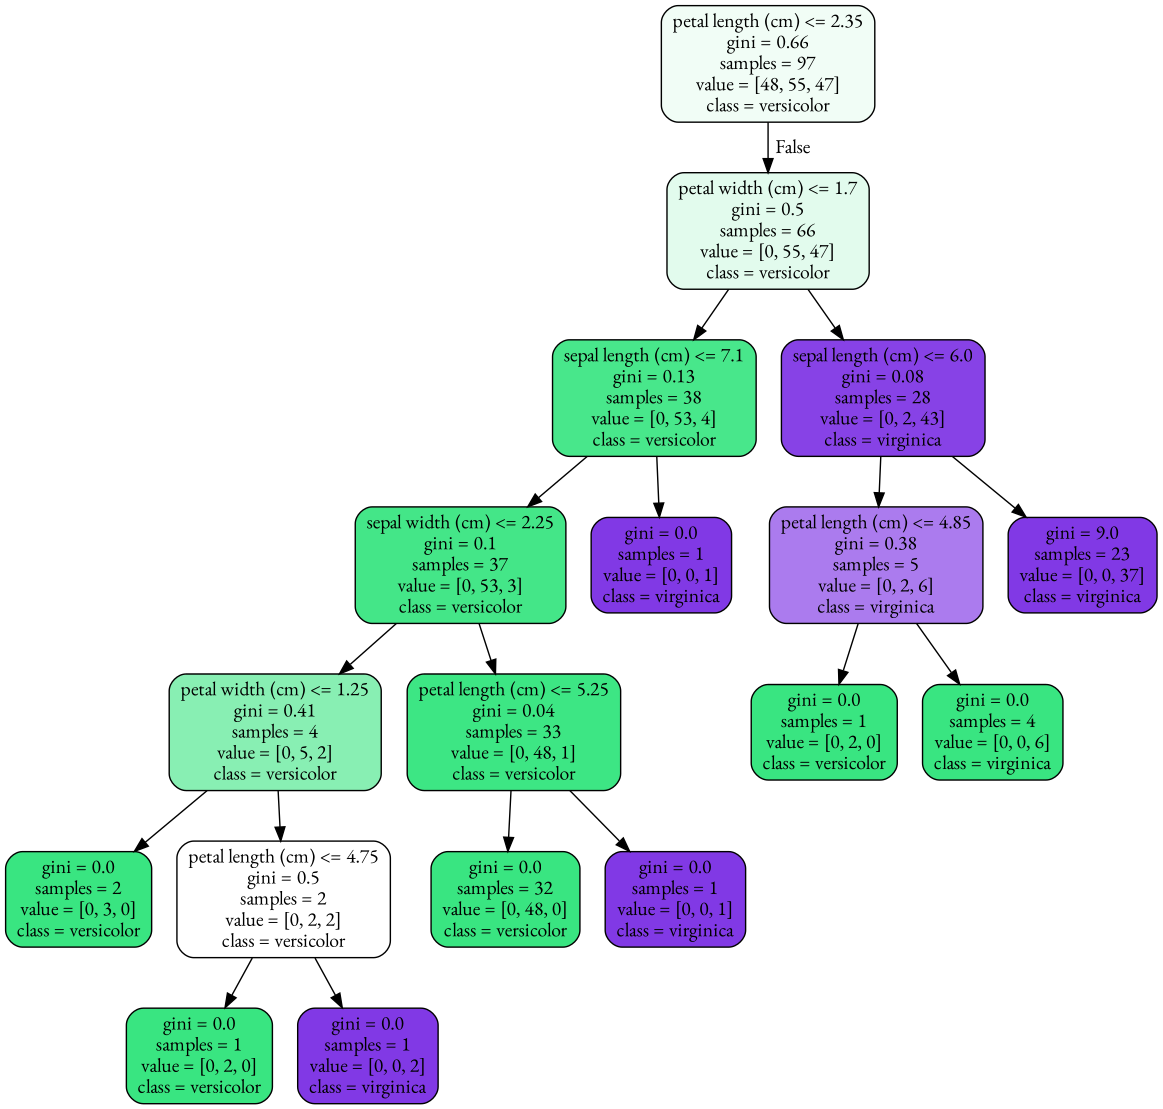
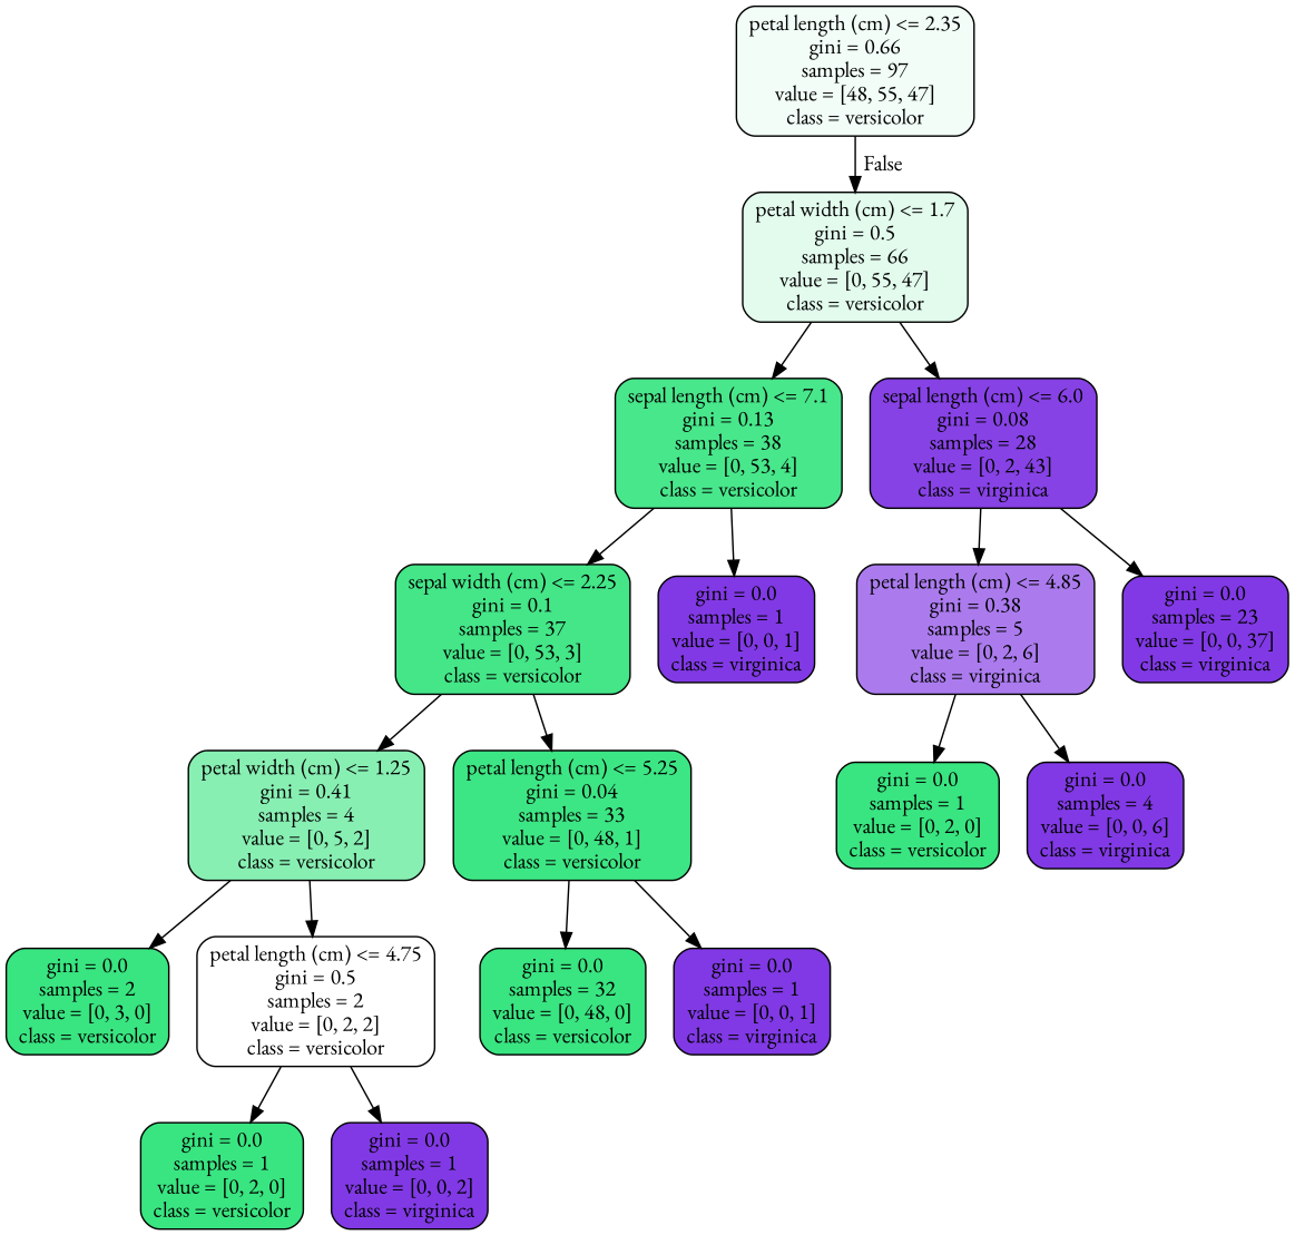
  digraph {
    fontname="EB Garamond"
    node [color=black fillcolor="#8139e5" fontname="EB Garamond" shape=box style="filled, rounded"]
    edge [fontname="EB Garamond"]
    n1 [fillcolor="#f1fdf6" label="petal length (cm) <= 2.35\ngini = 0.66\nsamples = 97\nvalue = [48, 55, 47]\nclass = versicolor"]
    n2 [fillcolor="#e2fbed" label="petal width (cm) <= 1.7\ngini = 0.5\nsamples = 66\nvalue = [0, 55, 47]\nclass = versicolor"]
    n3 [fillcolor="#48e78b" label="sepal length (cm) <= 7.1\ngini = 0.13\nsamples = 38\nvalue = [0, 53, 4]\nclass = versicolor"]
    n4 [fillcolor="#8742e6" label="sepal length (cm) <= 6.0\ngini = 0.08\nsamples = 28\nvalue = [0, 2, 43]\nclass = virginica"]
    n5 [fillcolor="#44e688" label="sepal width (cm) <= 2.25\ngini = 0.1\nsamples = 37\nvalue = [0, 53, 3]\nclass = versicolor"]
    n6 [label="gini = 0.0\nsamples = 1\nvalue = [0, 0, 1]\nclass = virginica"]
    n7 [fillcolor="#ab7bee" label="petal length (cm) <= 4.85\ngini = 0.38\nsamples = 5\nvalue = [0, 2, 6]\nclass = virginica"]
-   n8 [label="gini = 9.0\nsamples = 23\nvalue = [0, 0, 37]\nclass = virginica"]
+   n8 [label="gini = 0.0\nsamples = 23\nvalue = [0, 0, 37]\nclass = virginica"]
    n9 [fillcolor="#88efb3" label="petal width (cm) <= 1.25\ngini = 0.41\nsamples = 4\nvalue = [0, 5, 2]\nclass = versicolor"]
    n10 [fillcolor="#3de684" label="petal length (cm) <= 5.25\ngini = 0.04\nsamples = 33\nvalue = [0, 48, 1]\nclass = versicolor"]
    n11 [fillcolor="#39e581" label="gini = 0.0\nsamples = 2\nvalue = [0, 3, 0]\nclass = versicolor"]
    n12 [fillcolor="#ffffff" label="petal length (cm) <= 4.75\ngini = 0.5\nsamples = 2\nvalue = [0, 2, 2]\nclass = versicolor"]
    n13 [fillcolor="#39e581" label="gini = 0.0\nsamples = 32\nvalue = [0, 48, 0]\nclass = versicolor"]
    n14 [label="gini = 0.0\nsamples = 1\nvalue = [0, 0, 1]\nclass = virginica"]
    n15 [fillcolor="#39e581" label="gini = 0.0\nsamples = 1\nvalue = [0, 2, 0]\nclass = versicolor"]
    n16 [label="gini = 0.0\nsamples = 1\nvalue = [0, 0, 2]\nclass = virginica"]
    n17 [fillcolor="#39e581" label="gini = 0.0\nsamples = 1\nvalue = [0, 2, 0]\nclass = versicolor"]
-   n18 [fillcolor="#39e581" label="gini = 0.0\nsamples = 4\nvalue = [0, 0, 6]\nclass = virginica"]
+   n18 [label="gini = 0.0\nsamples = 4\nvalue = [0, 0, 6]\nclass = virginica"]
    n1 -> n2 [headlabel=False labelangle=-45 labeldistance=2.5]
    n2 -> n3
    n2 -> n4
    n3 -> n5
    n3 -> n6
    n4 -> n7
    n4 -> n8
    n5 -> n9
    n5 -> n10
    n7 -> n17
    n7 -> n18
    n9 -> n11
    n9 -> n12
    n10 -> n13
    n10 -> n14
    n12 -> n15
    n12 -> n16
  }
